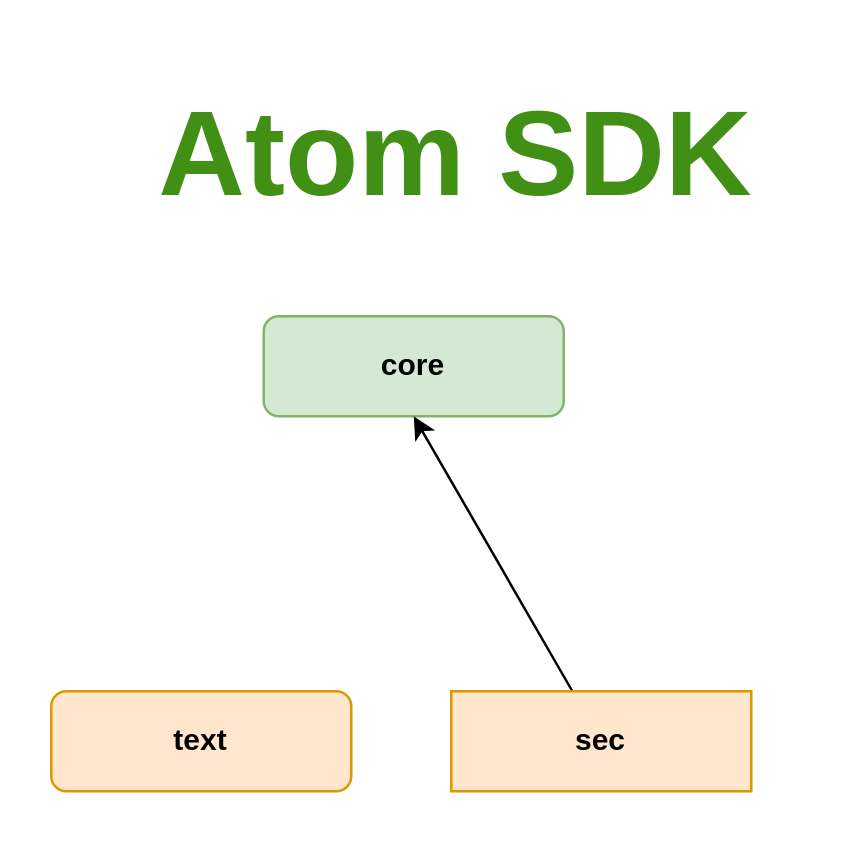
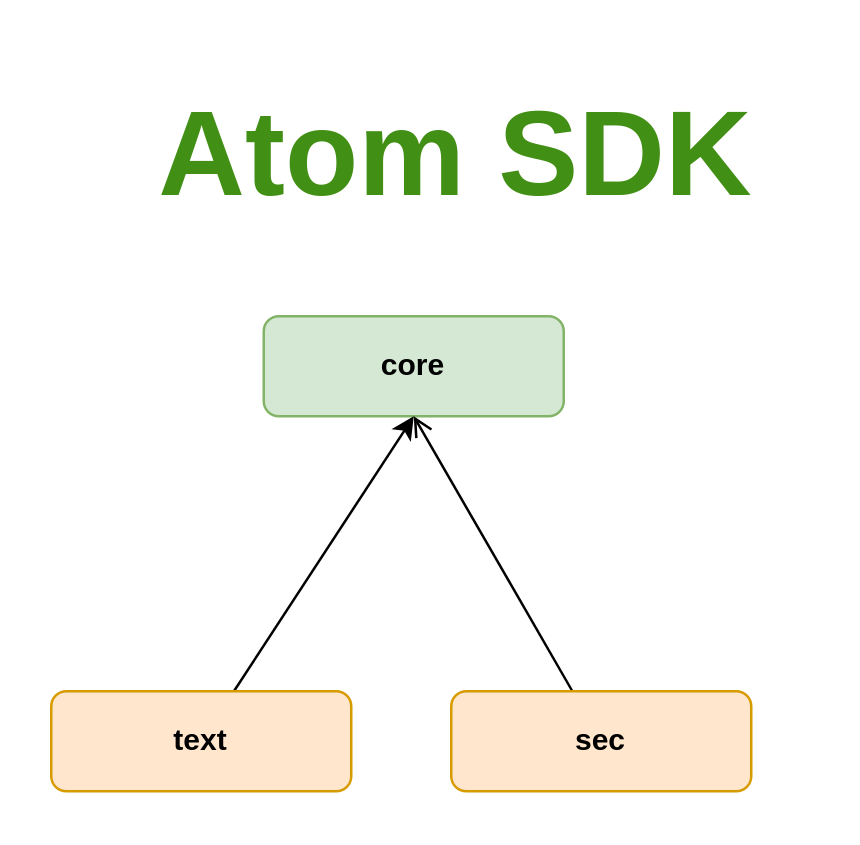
  <mxCell id="0" />
  <mxCell id="1" parent="0" />
  <mxCell id="2" value="&lt;b&gt;core&lt;/b&gt;" style="rounded=1;whiteSpace=wrap;html=1;fillColor=#d5e8d4;strokeColor=#82b366;" parent="1" vertex="1"><mxGeometry x="105" y="120" width="120" height="40" as="geometry" /></mxCell>
- <mxCell id="3" style="edgeStyle=none;rounded=0;orthogonalLoop=1;jettySize=auto;html=1;entryX=0.5;entryY=1;entryDx=0;entryDy=0;" parent="1" source="4" target="2" edge="1"><mxGeometry relative="1" as="geometry" /></mxCell>
- <mxCell id="4" value="&lt;b&gt;sec&lt;/b&gt;" style="whiteSpace=wrap;html=1;fillColor=#ffe6cc;strokeColor=#d79b00;rounded=0;" parent="1" vertex="1"><mxGeometry x="180" y="270" width="120" height="40" as="geometry" /></mxCell>
+ <mxCell id="3" style="edgeStyle=none;rounded=0;orthogonalLoop=1;jettySize=auto;html=1;entryX=0.5;entryY=1;entryDx=0;entryDy=0;endArrow=open;" parent="1" source="4" target="2" edge="1"><mxGeometry relative="1" as="geometry" /></mxCell>
+ <mxCell id="4" value="&lt;b&gt;sec&lt;/b&gt;" style="rounded=1;whiteSpace=wrap;html=1;fillColor=#ffe6cc;strokeColor=#d79b00;" parent="1" vertex="1"><mxGeometry x="180" y="270" width="120" height="40" as="geometry" /></mxCell>
+ <mxCell id="5" style="edgeStyle=none;rounded=0;orthogonalLoop=1;jettySize=auto;html=1;entryX=0.5;entryY=1;entryDx=0;entryDy=0;" parent="1" source="6" target="2" edge="1"><mxGeometry relative="1" as="geometry" /></mxCell>
  <mxCell id="6" value="&lt;b&gt;text&lt;/b&gt;" style="rounded=1;whiteSpace=wrap;html=1;fillColor=#ffe6cc;strokeColor=#d79b00;" parent="1" vertex="1"><mxGeometry x="20" y="270" width="120" height="40" as="geometry" /></mxCell>
  <mxCell id="7" value="&lt;h1&gt;&lt;font color=&quot;#428f15&quot;&gt;Atom SDK&lt;/font&gt;&lt;/h1&gt;" style="text;html=1;strokeColor=none;fillColor=none;align=center;verticalAlign=middle;whiteSpace=wrap;rounded=0;fontSize=24;" parent="1" vertex="1"><mxGeometry x="42" y="20" width="280" height="70" as="geometry" /></mxCell>
